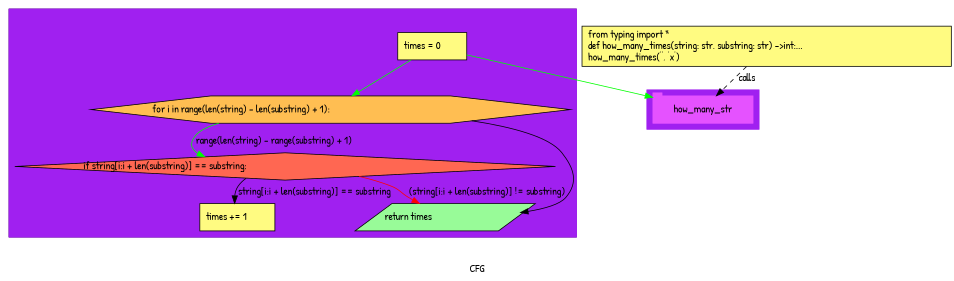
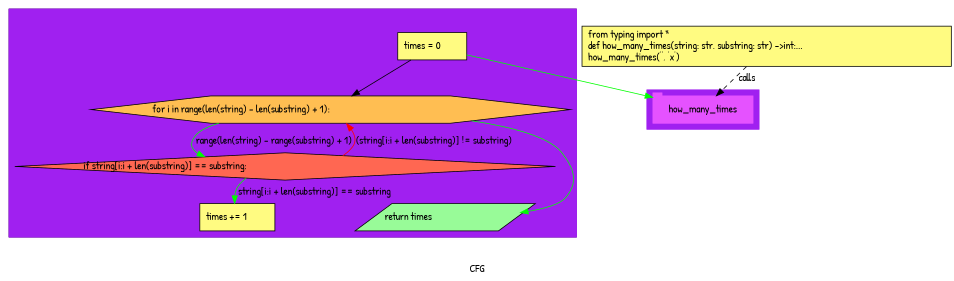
  digraph {
    compound=True
    fontname="Patrick Hand"
    label=CFG
    pack=False
    rankdir=TB
    ranksep=0.02
    node [fontname="Patrick Hand" shape=rectangle style="filled,solid" fillcolor="#FFFB81"]
    edge [color=green fontname="Patrick Hand"]
-   n1 [color="#E552FF" height=0.5 label=how_many_str linenum="[11]" shape=tab style=filled width=1.8333 fillcolor=""]
+   n1 [color="#E552FF" height=0.5 label=how_many_times linenum="[11]" shape=tab style=filled width=1.8333 fillcolor=""]
    n2 [height=0.5 label="times = 0\l" linenum="[3]" width=1.2639]
    n3 [fillcolor="#FFBE52" height=0.5 label="for i in range(len(string) - len(substring) + 1):\l" linenum="[5]" shape=hexagon width=8.7765]
    n4 [fillcolor="#FF6752" height=0.5 label="if string[i:i + len(substring)] == substring:\l" linenum="[6]" shape=diamond width=9.9065]
    n5 [fillcolor="#98fb98" height=0.5 label="return times\l" linenum="[9]" shape=parallelogram width=3.0706]
    n6 [height=0.5 label="times += 1\l" linenum="[7]" width=1.375]
    n7 [height=0.73611 label="from typing import *\ldef how_many_times(string: str, substring: str) ->int:...\lhow_many_times('', 'x')\l" linenum="[1]" width=6.7639]
    subgraph cluster_1 {
      color=purple
      compound=true
      label=""
      shape=tab
      style=filled
      n1
    }
    subgraph cluster_2 {
      label=how_many_times
      n2
      n3
      n4
      n5
      n6
      subgraph cluster_3 {
        color=purple
        compound=true
        label=""
        shape=tab
        style=filled
      }
      subgraph cluster_4 {
        color=purple
        compound=true
        label=""
        shape=tab
        style=filled
      }
    }
    n2 -> n1
-   n2 -> n3
+   n2 -> n3 [color=black]
    n3 -> n4 [label="range(len(string) - range(substring) + 1)"]
-   n3 -> n5 [color=black]
-   n4 -> n5 [color=red label="(string[i:i + len(substring)] != substring)"]
-   n4 -> n6 [color=black label="string[i:i + len(substring)] == substring"]
+   n3 -> n5
+   n4 -> n3 [color=red label="(string[i:i + len(substring)] != substring)"]
+   n4 -> n6 [label="string[i:i + len(substring)] == substring"]
    n7 -> n1 [label=calls style=dashed color=""]
  }
